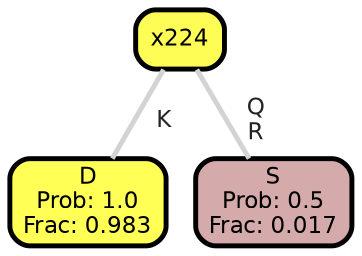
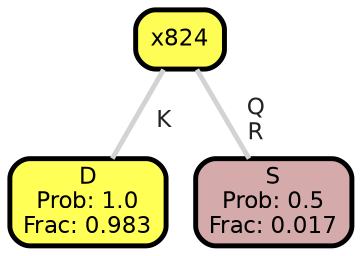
  graph {
    ranksep="0 equally"
    splines=straight
    node [color=black fontcolor=black fontname=helvetica penwidth=3 shape=box style="filled, rounded"]
    edge [color=lightgray fontcolor=grey14 fontname=helvetica fontweight=bold penwidth=3]
    n1 [fillcolor="#ffff55" label="D\nProb: 1.0\nFrac: 0.983"]
-   n2 [fillcolor="#fefd56" label=x224]
+   n2 [fillcolor="#fefd56" label=x824]
    n3 [fillcolor="#d5aaaa" label="S\nProb: 0.5\nFrac: 0.017"]
    subgraph sub_1 {
      rank=same
    }
    n2 -- n1 [label=" K"]
    n2 -- n3 [label=" Q\n R"]
  }
